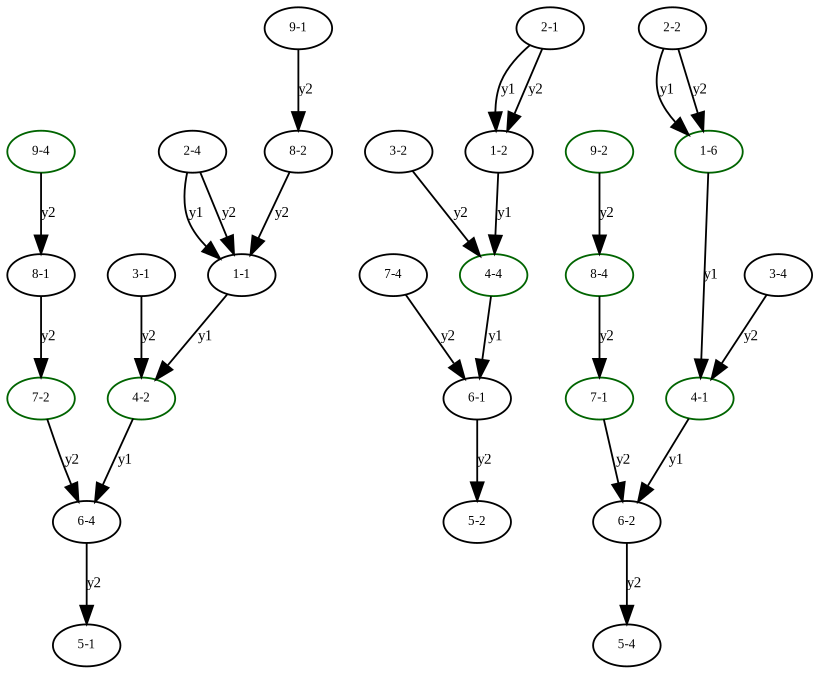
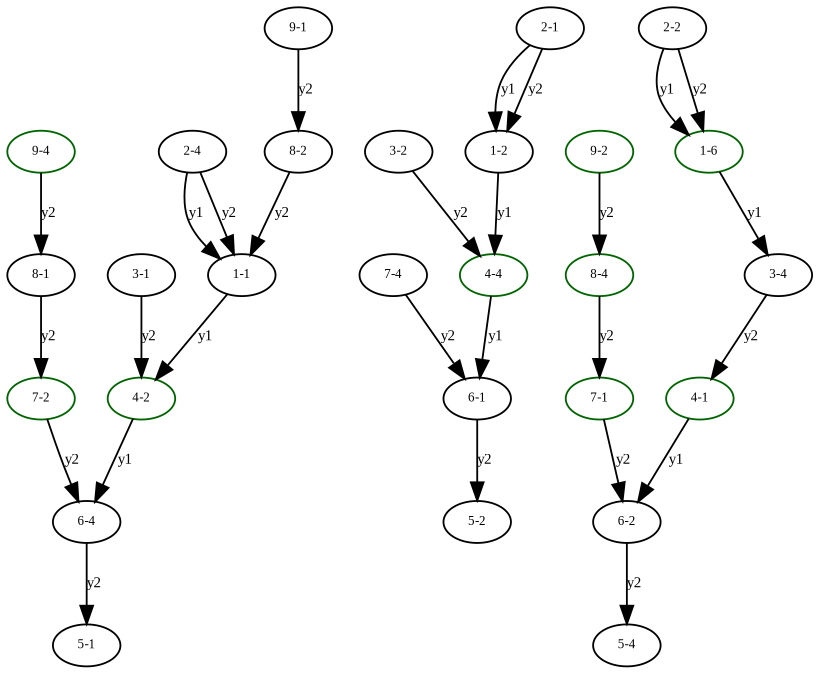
  digraph {
    fontname="Liberation Serif"
    node [color=black fontname="Liberation Serif" fontsize=7]
    edge [fontname="Liberation Serif" fontsize=8]
    n1 [height=.01 label="1-1" width=.01]
    n2 [color=darkgreen height=.01 label="4-2" width=.01]
    n3 [height=.01 label="6-4" width=.01]
    n4 [height=.01 label="5-1" width=.01]
    n5 [height=.01 label="1-2" width=.01]
    n6 [color=darkgreen height=.01 label="4-4" width=.01]
    n7 [height=.01 label="6-1" width=.01]
    n8 [height=.01 label="5-2" width=.01]
    n9 [color=darkgreen height=.01 label="1-6" width=.01]
    n10 [color=darkgreen height=.01 label="4-1" width=.01]
    n11 [height=.01 label="6-2" width=.01]
    n12 [height=.01 label="5-4" width=.01]
    n13 [height=.01 label="2-1" width=.01]
    n14 [height=.01 label="2-2" width=.01]
    n15 [height=.01 label="2-4" width=.01]
    n16 [height=.01 label="3-1" width=.01]
    n17 [height=.01 label="3-2" width=.01]
    n18 [height=.01 label="3-4" width=.01]
    n19 [color=darkgreen height=.01 label="7-1" width=.01]
    n20 [color=darkgreen height=.01 label="7-2" width=.01]
    n21 [height=.01 label="7-4" width=.01]
    n22 [height=.01 label="8-1" width=.01]
    n23 [height=.01 label="8-2" width=.01]
    n24 [color=darkgreen height=.01 label="8-4" width=.01]
    n25 [height=.01 label="9-1" width=.01]
    n26 [color=darkgreen height=.01 label="9-2" width=.01]
    n27 [color=darkgreen height=.01 label="9-4" width=.01]
    n1 -> n2 [label=y1]
    n2 -> n3 [label=y1]
    n3 -> n4 [label=y2]
    n5 -> n6 [label=y1]
    n6 -> n7 [label=y1]
    n7 -> n8 [label=y2]
-   n9 -> n10 [label=y1]
+   n9 -> n18 [label=y1]
    n10 -> n11 [label=y1]
    n11 -> n12 [label=y2]
    n13 -> n5 [label=y1]
    n13 -> n5 [label=y2]
    n14 -> n9 [label=y1]
    n14 -> n9 [label=y2]
    n15 -> n1 [label=y1]
    n15 -> n1 [label=y2]
    n16 -> n2 [label=y2]
    n17 -> n6 [label=y2]
    n18 -> n10 [label=y2]
    n19 -> n11 [label=y2]
    n20 -> n3 [label=y2]
    n21 -> n7 [label=y2]
    n22 -> n20 [label=y2]
    n23 -> n1 [label=y2]
    n24 -> n19 [label=y2]
    n25 -> n23 [label=y2]
    n26 -> n24 [label=y2]
    n27 -> n22 [label=y2]
  }
